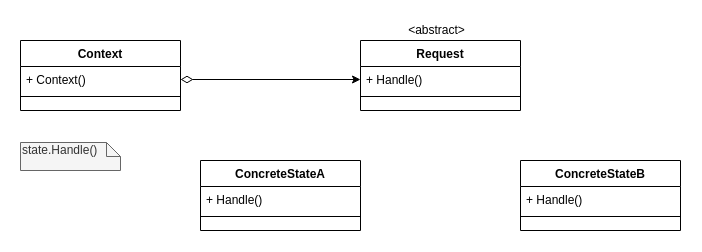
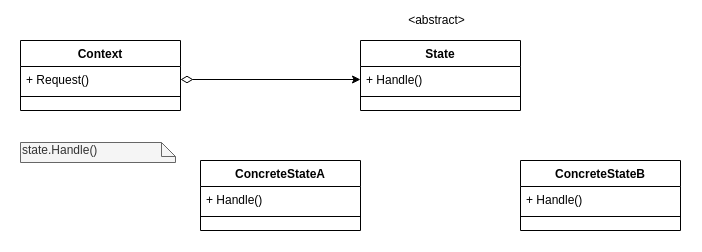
  <mxCell id="0" />
  <mxCell id="1" parent="0" />
  <mxCell id="2" style="edgeStyle=orthogonalEdgeStyle;rounded=0;orthogonalLoop=1;jettySize=auto;html=1;entryX=0;entryY=0.5;entryDx=0;entryDy=0;endArrow=classic;endFill=1;startArrow=diamondThin;startFill=0;startSize=10;" edge="1" parent="1" source="5" target="11"><mxGeometry relative="1" as="geometry" /></mxCell>
- <mxCell id="3" value="state.Handle()" style="shape=note;whiteSpace=wrap;html=1;size=14;verticalAlign=top;align=left;spacingTop=-6;fillColor=#f5f5f5;strokeColor=#666666;fontColor=#333333;" vertex="1" parent="1"><mxGeometry x="20" y="142" width="100" height="28" as="geometry" /></mxCell>
+ <mxCell id="3" value="state.Handle()" style="shape=note;whiteSpace=wrap;html=1;size=14;verticalAlign=top;align=left;spacingTop=-6;fillColor=#f5f5f5;strokeColor=#666666;fontColor=#333333;" vertex="1" parent="1"><mxGeometry x="20" y="142" width="155" height="20" as="geometry" /></mxCell>
  <mxCell id="4" value="Context" style="swimlane;fontStyle=1;align=center;verticalAlign=top;childLayout=stackLayout;horizontal=1;startSize=26;horizontalStack=0;resizeParent=1;resizeLast=0;collapsible=1;marginBottom=0;rounded=0;shadow=0;strokeWidth=1;" vertex="1" parent="1" treatAsSingle="0"><mxGeometry x="20" y="40" width="160" height="70" as="geometry"><mxRectangle x="340" y="380" width="170" height="26" as="alternateBounds" /></mxGeometry></mxCell>
- <mxCell id="5" value="+ Context()" style="text;align=left;verticalAlign=top;spacingLeft=4;spacingRight=4;overflow=hidden;rotatable=0;points=[[0,0.5],[1,0.5]];portConstraint=eastwest;" vertex="1" parent="4"><mxGeometry y="26" width="160" height="26" as="geometry" /></mxCell>
+ <mxCell id="5" value="+ Request()" style="text;align=left;verticalAlign=top;spacingLeft=4;spacingRight=4;overflow=hidden;rotatable=0;points=[[0,0.5],[1,0.5]];portConstraint=eastwest;" vertex="1" parent="4"><mxGeometry y="26" width="160" height="26" as="geometry" /></mxCell>
  <mxCell id="6" value="" style="line;html=1;strokeWidth=1;align=left;verticalAlign=middle;spacingTop=-1;spacingLeft=3;spacingRight=3;rotatable=0;labelPosition=right;points=[];portConstraint=eastwest;" vertex="1" parent="4"><mxGeometry y="52" width="160" height="8" as="geometry" /></mxCell>
  <mxCell id="7" value="ConcreteStateA" style="swimlane;fontStyle=1;align=center;verticalAlign=top;childLayout=stackLayout;horizontal=1;startSize=26;horizontalStack=0;resizeParent=1;resizeLast=0;collapsible=1;marginBottom=0;rounded=0;shadow=0;strokeWidth=1;" vertex="1" parent="1" treatAsSingle="0"><mxGeometry x="200" y="160" width="160" height="70" as="geometry"><mxRectangle x="340" y="380" width="170" height="26" as="alternateBounds" /></mxGeometry></mxCell>
  <mxCell id="8" value="+ Handle()" style="text;align=left;verticalAlign=top;spacingLeft=4;spacingRight=4;overflow=hidden;rotatable=0;points=[[0,0.5],[1,0.5]];portConstraint=eastwest;" vertex="1" parent="7"><mxGeometry y="26" width="160" height="26" as="geometry" /></mxCell>
  <mxCell id="9" value="" style="line;html=1;strokeWidth=1;align=left;verticalAlign=middle;spacingTop=-1;spacingLeft=3;spacingRight=3;rotatable=0;labelPosition=right;points=[];portConstraint=eastwest;" vertex="1" parent="7"><mxGeometry y="52" width="160" height="8" as="geometry" /></mxCell>
- <mxCell id="10" value="Request" style="swimlane;fontStyle=1;align=center;verticalAlign=top;childLayout=stackLayout;horizontal=1;startSize=26;horizontalStack=0;resizeParent=1;resizeLast=0;collapsible=1;marginBottom=0;rounded=0;shadow=0;strokeWidth=1;" vertex="1" parent="1" treatAsSingle="0"><mxGeometry x="360" y="40" width="160" height="70" as="geometry"><mxRectangle x="340" y="380" width="170" height="26" as="alternateBounds" /></mxGeometry></mxCell>
+ <mxCell id="10" value="State" style="swimlane;fontStyle=1;align=center;verticalAlign=top;childLayout=stackLayout;horizontal=1;startSize=26;horizontalStack=0;resizeParent=1;resizeLast=0;collapsible=1;marginBottom=0;rounded=0;shadow=0;strokeWidth=1;" vertex="1" parent="1" treatAsSingle="0"><mxGeometry x="360" y="40" width="160" height="70" as="geometry"><mxRectangle x="340" y="380" width="170" height="26" as="alternateBounds" /></mxGeometry></mxCell>
  <mxCell id="11" value="+ Handle()" style="text;align=left;verticalAlign=top;spacingLeft=4;spacingRight=4;overflow=hidden;rotatable=0;points=[[0,0.5],[1,0.5]];portConstraint=eastwest;" vertex="1" parent="10"><mxGeometry y="26" width="160" height="26" as="geometry" /></mxCell>
  <mxCell id="12" value="" style="line;html=1;strokeWidth=1;align=left;verticalAlign=middle;spacingTop=-1;spacingLeft=3;spacingRight=3;rotatable=0;labelPosition=right;points=[];portConstraint=eastwest;" vertex="1" parent="10"><mxGeometry y="52" width="160" height="8" as="geometry" /></mxCell>
  <mxCell id="13" value="ConcreteStateB" style="swimlane;fontStyle=1;align=center;verticalAlign=top;childLayout=stackLayout;horizontal=1;startSize=26;horizontalStack=0;resizeParent=1;resizeLast=0;collapsible=1;marginBottom=0;rounded=0;shadow=0;strokeWidth=1;" vertex="1" parent="1" treatAsSingle="0"><mxGeometry x="520" y="160" width="160" height="70" as="geometry"><mxRectangle x="340" y="380" width="170" height="26" as="alternateBounds" /></mxGeometry></mxCell>
  <mxCell id="14" value="+ Handle()" style="text;align=left;verticalAlign=top;spacingLeft=4;spacingRight=4;overflow=hidden;rotatable=0;points=[[0,0.5],[1,0.5]];portConstraint=eastwest;" vertex="1" parent="13"><mxGeometry y="26" width="160" height="26" as="geometry" /></mxCell>
  <mxCell id="15" value="" style="line;html=1;strokeWidth=1;align=left;verticalAlign=middle;spacingTop=-1;spacingLeft=3;spacingRight=3;rotatable=0;labelPosition=right;points=[];portConstraint=eastwest;" vertex="1" parent="13"><mxGeometry y="52" width="160" height="8" as="geometry" /></mxCell>
- <mxCell id="16" value="&amp;lt;abstract&amp;gt;" style="text;html=1;align=center;verticalAlign=middle;resizable=0;points=[];autosize=1;" vertex="1" parent="1"><mxGeometry x="401" y="20" width="70" height="20" as="geometry" /></mxCell>
+ <mxCell id="16" value="&amp;lt;abstract&amp;gt;" style="text;html=1;align=center;verticalAlign=middle;resizable=0;points=[];autosize=1;" vertex="1" parent="1"><mxGeometry x="401" y="10" width="70" height="20" as="geometry" /></mxCell>
